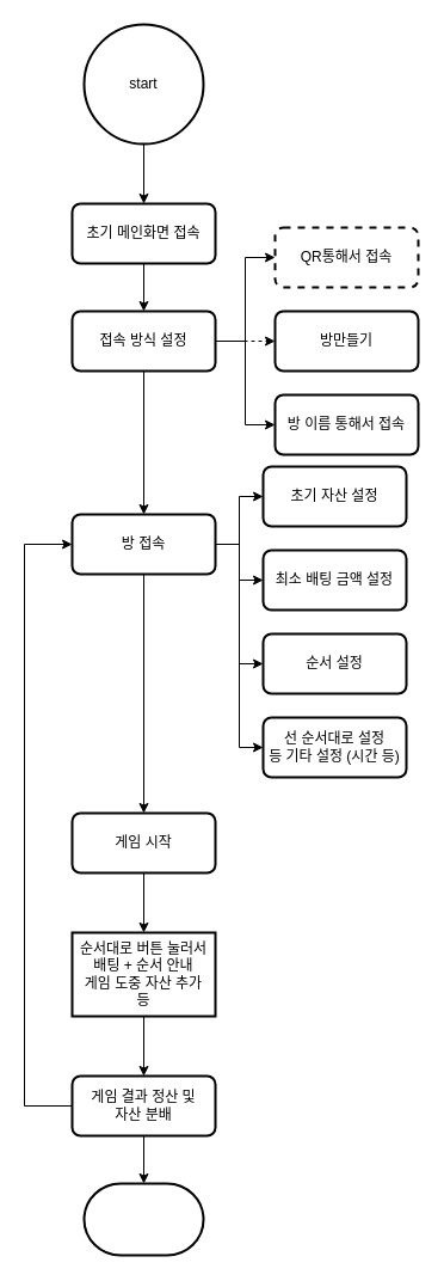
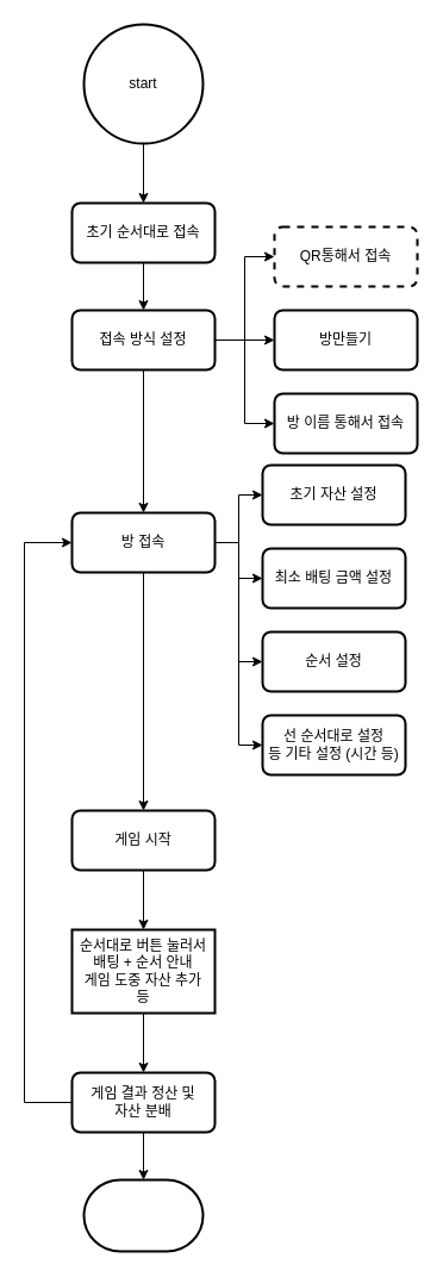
  <mxCell id="0" />
  <mxCell id="1" parent="0" />
  <mxCell id="2" style="edgeStyle=orthogonalEdgeStyle;rounded=0;orthogonalLoop=1;jettySize=auto;html=1;exitX=0.5;exitY=1;exitDx=0;exitDy=0;exitPerimeter=0;entryX=0.5;entryY=0;entryDx=0;entryDy=0;" edge="1" parent="1" source="3" target="5"><mxGeometry relative="1" as="geometry" /></mxCell>
  <mxCell id="3" value="start" style="strokeWidth=2;html=1;shape=mxgraph.flowchart.start_2;whiteSpace=wrap;" vertex="1" parent="1"><mxGeometry x="70" y="20" width="100" height="100" as="geometry" /></mxCell>
  <mxCell id="4" style="edgeStyle=orthogonalEdgeStyle;rounded=0;orthogonalLoop=1;jettySize=auto;html=1;exitX=0.5;exitY=1;exitDx=0;exitDy=0;entryX=0.5;entryY=0;entryDx=0;entryDy=0;" edge="1" parent="1" source="5" target="10"><mxGeometry relative="1" as="geometry" /></mxCell>
- <mxCell id="5" value="초기 메인화면 접속" style="rounded=1;whiteSpace=wrap;html=1;absoluteArcSize=1;arcSize=14;strokeWidth=2;" vertex="1" parent="1"><mxGeometry x="60" y="170" width="120" height="50" as="geometry" /></mxCell>
+ <mxCell id="5" value="초기 순서대로 접속" style="rounded=1;whiteSpace=wrap;html=1;absoluteArcSize=1;arcSize=14;strokeWidth=2;" vertex="1" parent="1"><mxGeometry x="60" y="170" width="120" height="50" as="geometry" /></mxCell>
  <mxCell id="6" style="edgeStyle=orthogonalEdgeStyle;rounded=0;orthogonalLoop=1;jettySize=auto;html=1;exitX=1;exitY=0.5;exitDx=0;exitDy=0;entryX=0;entryY=0.5;entryDx=0;entryDy=0;" edge="1" parent="1" source="10" target="11"><mxGeometry relative="1" as="geometry" /></mxCell>
- <mxCell id="7" style="edgeStyle=orthogonalEdgeStyle;rounded=0;orthogonalLoop=1;jettySize=auto;html=1;exitX=1;exitY=0.5;exitDx=0;exitDy=0;entryX=0;entryY=0.5;entryDx=0;entryDy=0;dashed=1;" edge="1" parent="1" source="10" target="12"><mxGeometry relative="1" as="geometry" /></mxCell>
+ <mxCell id="7" style="edgeStyle=orthogonalEdgeStyle;rounded=0;orthogonalLoop=1;jettySize=auto;html=1;exitX=1;exitY=0.5;exitDx=0;exitDy=0;entryX=0;entryY=0.5;entryDx=0;entryDy=0;" edge="1" parent="1" source="10" target="12"><mxGeometry relative="1" as="geometry" /></mxCell>
  <mxCell id="8" style="edgeStyle=orthogonalEdgeStyle;rounded=0;orthogonalLoop=1;jettySize=auto;html=1;exitX=1;exitY=0.5;exitDx=0;exitDy=0;entryX=0;entryY=0.5;entryDx=0;entryDy=0;" edge="1" parent="1" source="10" target="13"><mxGeometry relative="1" as="geometry" /></mxCell>
  <mxCell id="9" style="edgeStyle=orthogonalEdgeStyle;rounded=0;orthogonalLoop=1;jettySize=auto;html=1;exitX=0.5;exitY=1;exitDx=0;exitDy=0;entryX=0.5;entryY=0;entryDx=0;entryDy=0;" edge="1" parent="1" source="10" target="19"><mxGeometry relative="1" as="geometry" /></mxCell>
  <mxCell id="10" value="접속 방식 설정" style="rounded=1;whiteSpace=wrap;html=1;absoluteArcSize=1;arcSize=14;strokeWidth=2;" vertex="1" parent="1"><mxGeometry x="60" y="260" width="120" height="50" as="geometry" /></mxCell>
  <mxCell id="11" value="QR통해서 접속" style="rounded=1;whiteSpace=wrap;html=1;absoluteArcSize=1;arcSize=14;strokeWidth=2;dashed=1;" vertex="1" parent="1"><mxGeometry x="230" y="190" width="120" height="50" as="geometry" /></mxCell>
  <mxCell id="12" value="방만들기" style="rounded=1;whiteSpace=wrap;html=1;absoluteArcSize=1;arcSize=14;strokeWidth=2;" vertex="1" parent="1"><mxGeometry x="230" y="260" width="120" height="50" as="geometry" /></mxCell>
  <mxCell id="13" value="방 이름 통해서 접속" style="rounded=1;whiteSpace=wrap;html=1;absoluteArcSize=1;arcSize=14;strokeWidth=2;" vertex="1" parent="1"><mxGeometry x="230" y="330" width="120" height="50" as="geometry" /></mxCell>
  <mxCell id="14" style="edgeStyle=orthogonalEdgeStyle;rounded=0;orthogonalLoop=1;jettySize=auto;html=1;exitX=1;exitY=0.5;exitDx=0;exitDy=0;entryX=0;entryY=0.5;entryDx=0;entryDy=0;" edge="1" parent="1" source="19" target="20"><mxGeometry relative="1" as="geometry" /></mxCell>
  <mxCell id="15" style="edgeStyle=orthogonalEdgeStyle;rounded=0;orthogonalLoop=1;jettySize=auto;html=1;exitX=1;exitY=0.5;exitDx=0;exitDy=0;entryX=0;entryY=0.5;entryDx=0;entryDy=0;" edge="1" parent="1" source="19" target="21"><mxGeometry relative="1" as="geometry" /></mxCell>
  <mxCell id="16" style="edgeStyle=orthogonalEdgeStyle;rounded=0;orthogonalLoop=1;jettySize=auto;html=1;exitX=0.5;exitY=1;exitDx=0;exitDy=0;entryX=0.5;entryY=0;entryDx=0;entryDy=0;" edge="1" parent="1" source="19" target="23"><mxGeometry relative="1" as="geometry" /></mxCell>
  <mxCell id="17" style="edgeStyle=orthogonalEdgeStyle;rounded=0;orthogonalLoop=1;jettySize=auto;html=1;exitX=1;exitY=0.5;exitDx=0;exitDy=0;entryX=0;entryY=0.5;entryDx=0;entryDy=0;" edge="1" parent="1" source="19" target="24"><mxGeometry relative="1" as="geometry" /></mxCell>
  <mxCell id="18" style="edgeStyle=orthogonalEdgeStyle;rounded=0;orthogonalLoop=1;jettySize=auto;html=1;exitX=1;exitY=0.5;exitDx=0;exitDy=0;entryX=0;entryY=0.5;entryDx=0;entryDy=0;" edge="1" parent="1" source="19" target="27"><mxGeometry relative="1" as="geometry" /></mxCell>
  <mxCell id="19" value="방 접속" style="rounded=1;whiteSpace=wrap;html=1;absoluteArcSize=1;arcSize=14;strokeWidth=2;" vertex="1" parent="1"><mxGeometry x="60" y="430" width="120" height="50" as="geometry" /></mxCell>
  <mxCell id="20" value="초기 자산 설정" style="rounded=1;whiteSpace=wrap;html=1;absoluteArcSize=1;arcSize=14;strokeWidth=2;" vertex="1" parent="1"><mxGeometry x="220" y="390" width="120" height="50" as="geometry" /></mxCell>
  <mxCell id="21" value="최소 배팅 금액 설정" style="rounded=1;whiteSpace=wrap;html=1;absoluteArcSize=1;arcSize=14;strokeWidth=2;" vertex="1" parent="1"><mxGeometry x="220" y="460" width="120" height="50" as="geometry" /></mxCell>
  <mxCell id="22" style="edgeStyle=orthogonalEdgeStyle;rounded=0;orthogonalLoop=1;jettySize=auto;html=1;exitX=0.5;exitY=1;exitDx=0;exitDy=0;entryX=0.5;entryY=0;entryDx=0;entryDy=0;" edge="1" parent="1" source="23" target="26"><mxGeometry relative="1" as="geometry" /></mxCell>
  <mxCell id="23" value="게임 시작" style="rounded=1;whiteSpace=wrap;html=1;absoluteArcSize=1;arcSize=14;strokeWidth=2;" vertex="1" parent="1"><mxGeometry x="60" y="680" width="120" height="50" as="geometry" /></mxCell>
  <mxCell id="24" value="순서 설정" style="rounded=1;whiteSpace=wrap;html=1;absoluteArcSize=1;arcSize=14;strokeWidth=2;" vertex="1" parent="1"><mxGeometry x="220" y="530" width="120" height="50" as="geometry" /></mxCell>
  <mxCell id="25" style="edgeStyle=orthogonalEdgeStyle;rounded=0;orthogonalLoop=1;jettySize=auto;html=1;exitX=0.5;exitY=1;exitDx=0;exitDy=0;entryX=0.5;entryY=0;entryDx=0;entryDy=0;" edge="1" parent="1" source="26" target="30"><mxGeometry relative="1" as="geometry" /></mxCell>
  <mxCell id="26" value="순서대로 버튼 눌러서 배팅 + 순서 안내&lt;br&gt;게임 도중 자산 추가&lt;br&gt;등" style="whiteSpace=wrap;html=1;absoluteArcSize=1;arcSize=14;strokeWidth=2;rounded=0;" vertex="1" parent="1"><mxGeometry x="60" y="780" width="120" height="70" as="geometry" /></mxCell>
  <mxCell id="27" value="선 순서대로 설정&lt;br&gt;등 기타 설정 (시간 등)" style="rounded=1;whiteSpace=wrap;html=1;absoluteArcSize=1;arcSize=14;strokeWidth=2;" vertex="1" parent="1"><mxGeometry x="220" y="600" width="120" height="50" as="geometry" /></mxCell>
  <mxCell id="28" style="edgeStyle=orthogonalEdgeStyle;rounded=0;orthogonalLoop=1;jettySize=auto;html=1;exitX=0;exitY=0.5;exitDx=0;exitDy=0;entryX=0;entryY=0.5;entryDx=0;entryDy=0;" edge="1" parent="1" source="30" target="19"><mxGeometry relative="1" as="geometry"><Array as="points"><mxPoint x="20" y="925" /><mxPoint x="20" y="455" /></Array></mxGeometry></mxCell>
  <mxCell id="29" style="edgeStyle=orthogonalEdgeStyle;rounded=0;orthogonalLoop=1;jettySize=auto;html=1;exitX=0.5;exitY=1;exitDx=0;exitDy=0;entryX=0.5;entryY=0;entryDx=0;entryDy=0;entryPerimeter=0;" edge="1" parent="1" source="30" target="31"><mxGeometry relative="1" as="geometry"><mxPoint x="120" y="1000" as="targetPoint" /></mxGeometry></mxCell>
  <mxCell id="30" value="게임 결과 정산 및&lt;br&gt;자산 분배" style="rounded=1;whiteSpace=wrap;html=1;absoluteArcSize=1;arcSize=14;strokeWidth=2;" vertex="1" parent="1"><mxGeometry x="60" y="900" width="120" height="50" as="geometry" /></mxCell>
  <mxCell id="31" value="" style="strokeWidth=2;html=1;shape=mxgraph.flowchart.terminator;whiteSpace=wrap;" vertex="1" parent="1"><mxGeometry x="70" y="990" width="100" height="60" as="geometry" /></mxCell>
